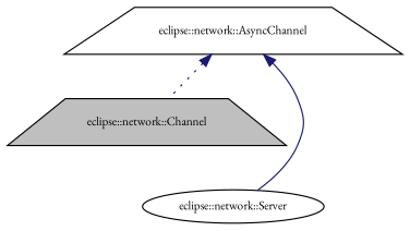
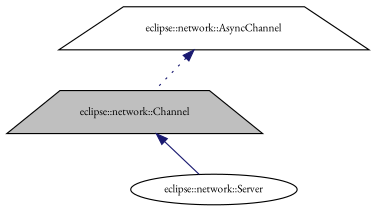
  digraph {
    fontname="EB Garamond"
    node [color=black fillcolor=white fontname="EB Garamond" fontsize=10 shape=trapezium style=filled]
    edge [color=midnightblue dir=back fontname="EB Garamond" fontsize=10 labelfontname=Helvetica labelfontsize=10]
    n1 [fillcolor=grey75 fontcolor=black height=0.2 label="eclipse::network::Channel" width=0.4]
    n2 [height=0.2 label="eclipse::network::AsyncChannel" width=0.4]
    n3 [height=0.2 label="eclipse::network::Server" shape=ellipse width=0.4]
    n2 -> n1 [style=dotted]
-   n2 -> n3 [style=solid]
+   n1 -> n3 [style=solid]
  }
